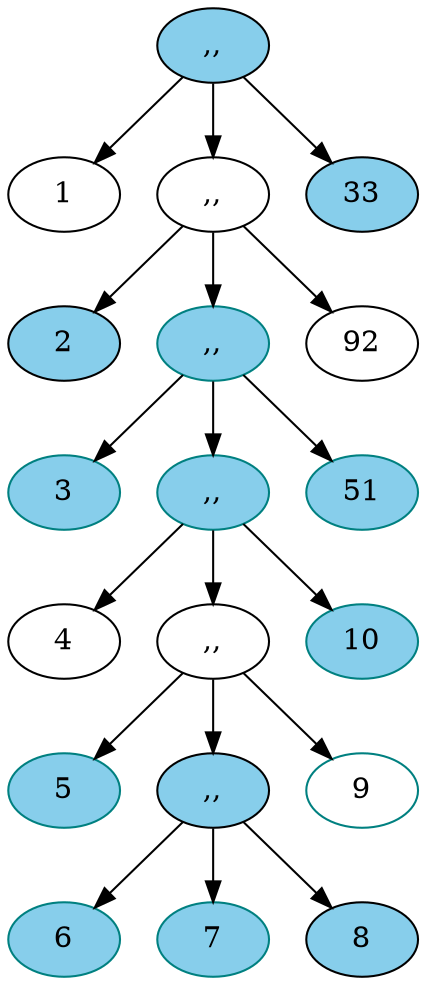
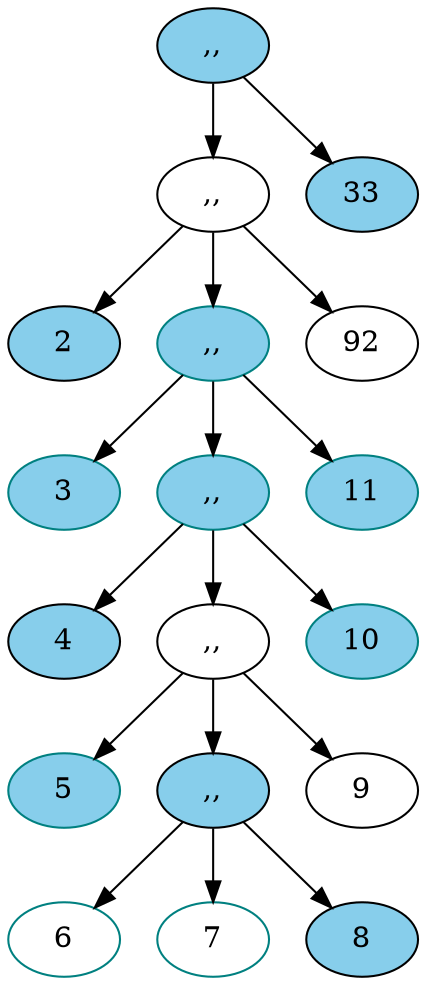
  digraph {
    node [color=black fillcolor=skyblue style=filled]
    n1 [label=",,"]
-   n2 [fillcolor=white label=1]
    n3 [fillcolor=white label=",,"]
    n4 [label=33]
    n5 [label=2]
    n6 [color=teal label=",,"]
    n7 [fillcolor=white label=92]
    n8 [color=teal label=3]
    n9 [color=teal label=",,"]
-   n10 [color=teal label=51]
-   n11 [fillcolor=white label=4]
+   n10 [color=teal label=11]
+   n11 [label=4]
    n12 [fillcolor=white label=",,"]
    n13 [color=teal label=10]
    n14 [color=teal label=5]
    n15 [label=",,"]
-   n16 [color=teal fillcolor=white label=9]
-   n17 [color=teal label=6]
-   n18 [color=teal label=7]
+   n16 [fillcolor=white label=9]
+   n17 [color=teal fillcolor=white label=6]
+   n18 [color=teal fillcolor=white label=7]
    n19 [label=8]
-   n1 -> n2
    n1 -> n3
    n1 -> n4
    n3 -> n5
    n3 -> n6
    n3 -> n7
    n6 -> n8
    n6 -> n9
    n6 -> n10
    n9 -> n11
    n9 -> n12
    n9 -> n13
    n12 -> n14
    n12 -> n15
    n12 -> n16
    n15 -> n17
    n15 -> n18
    n15 -> n19
  }
